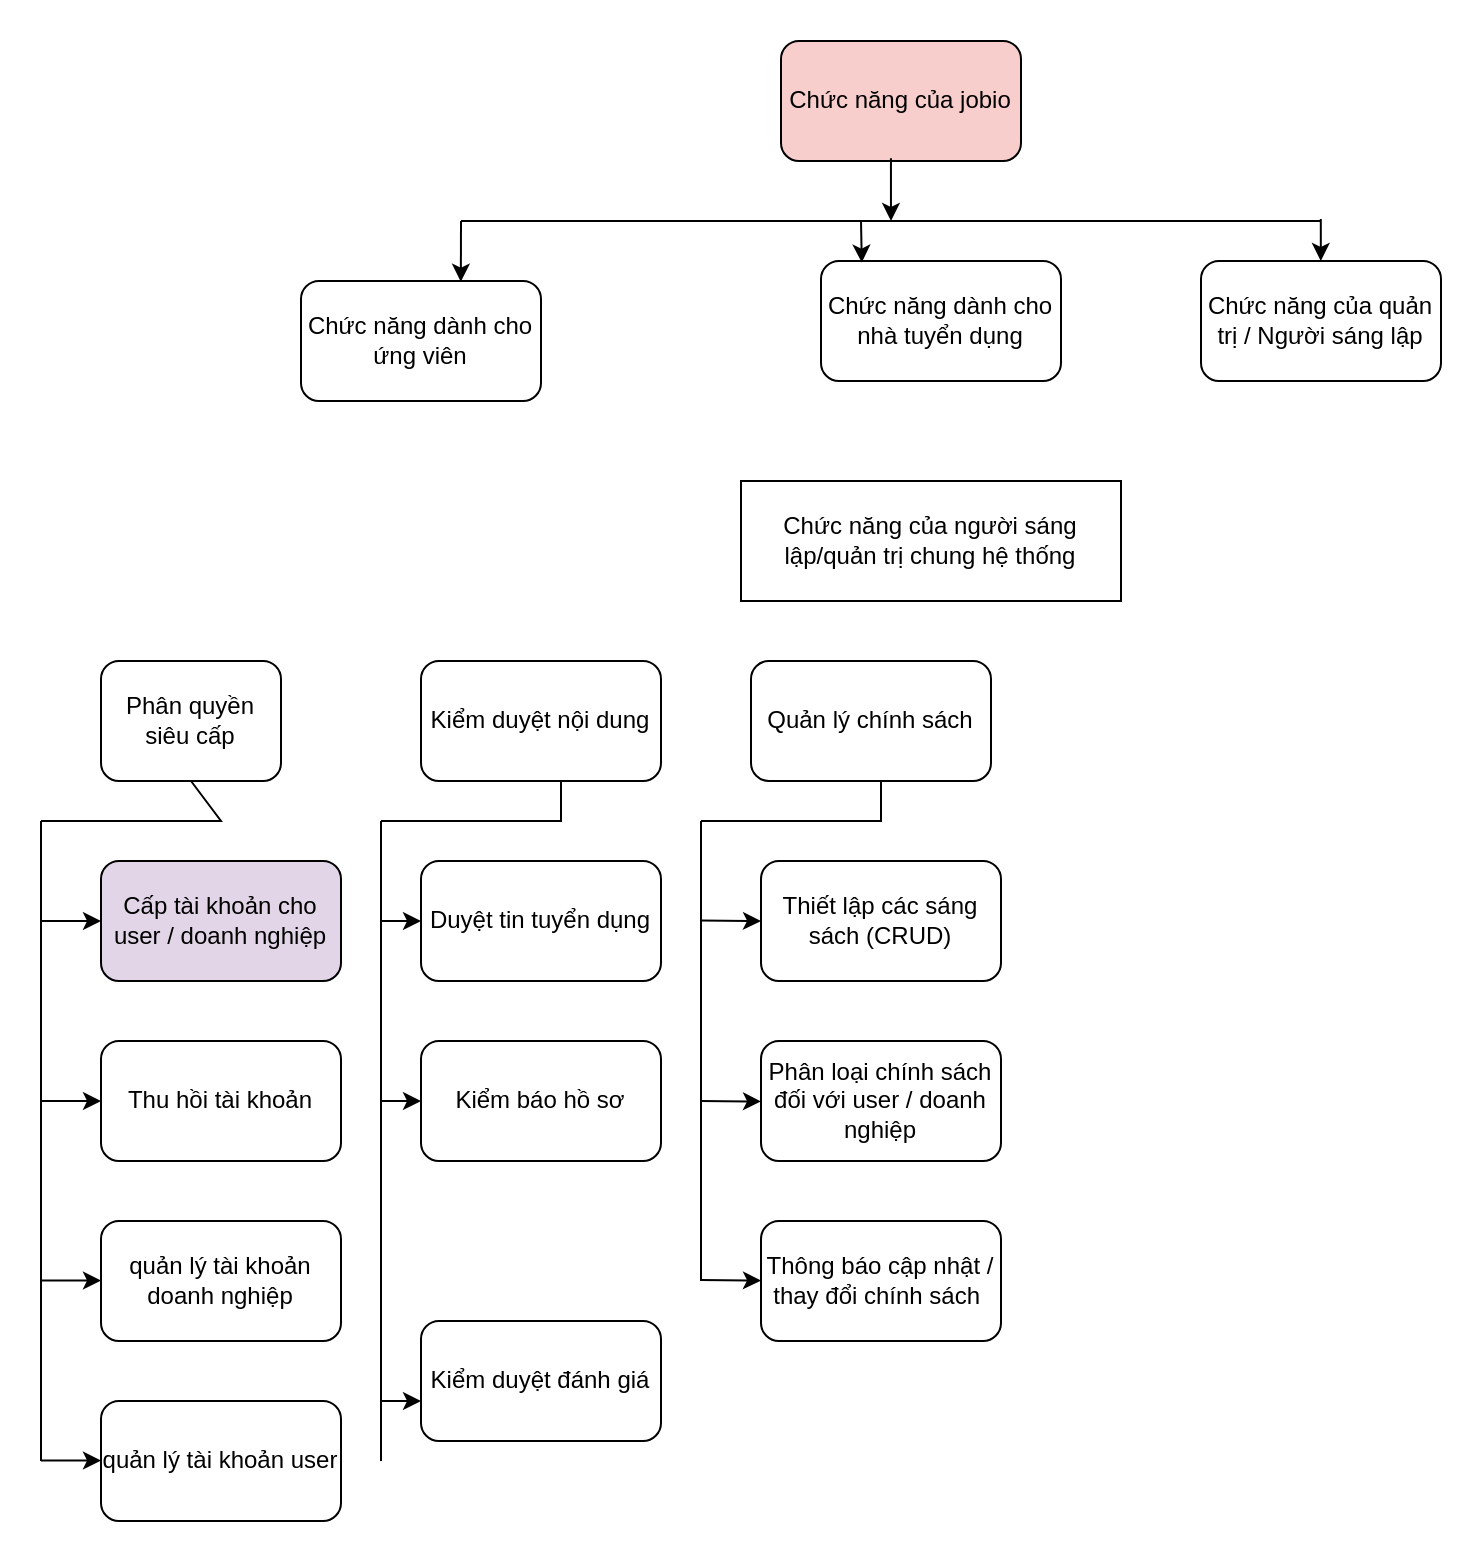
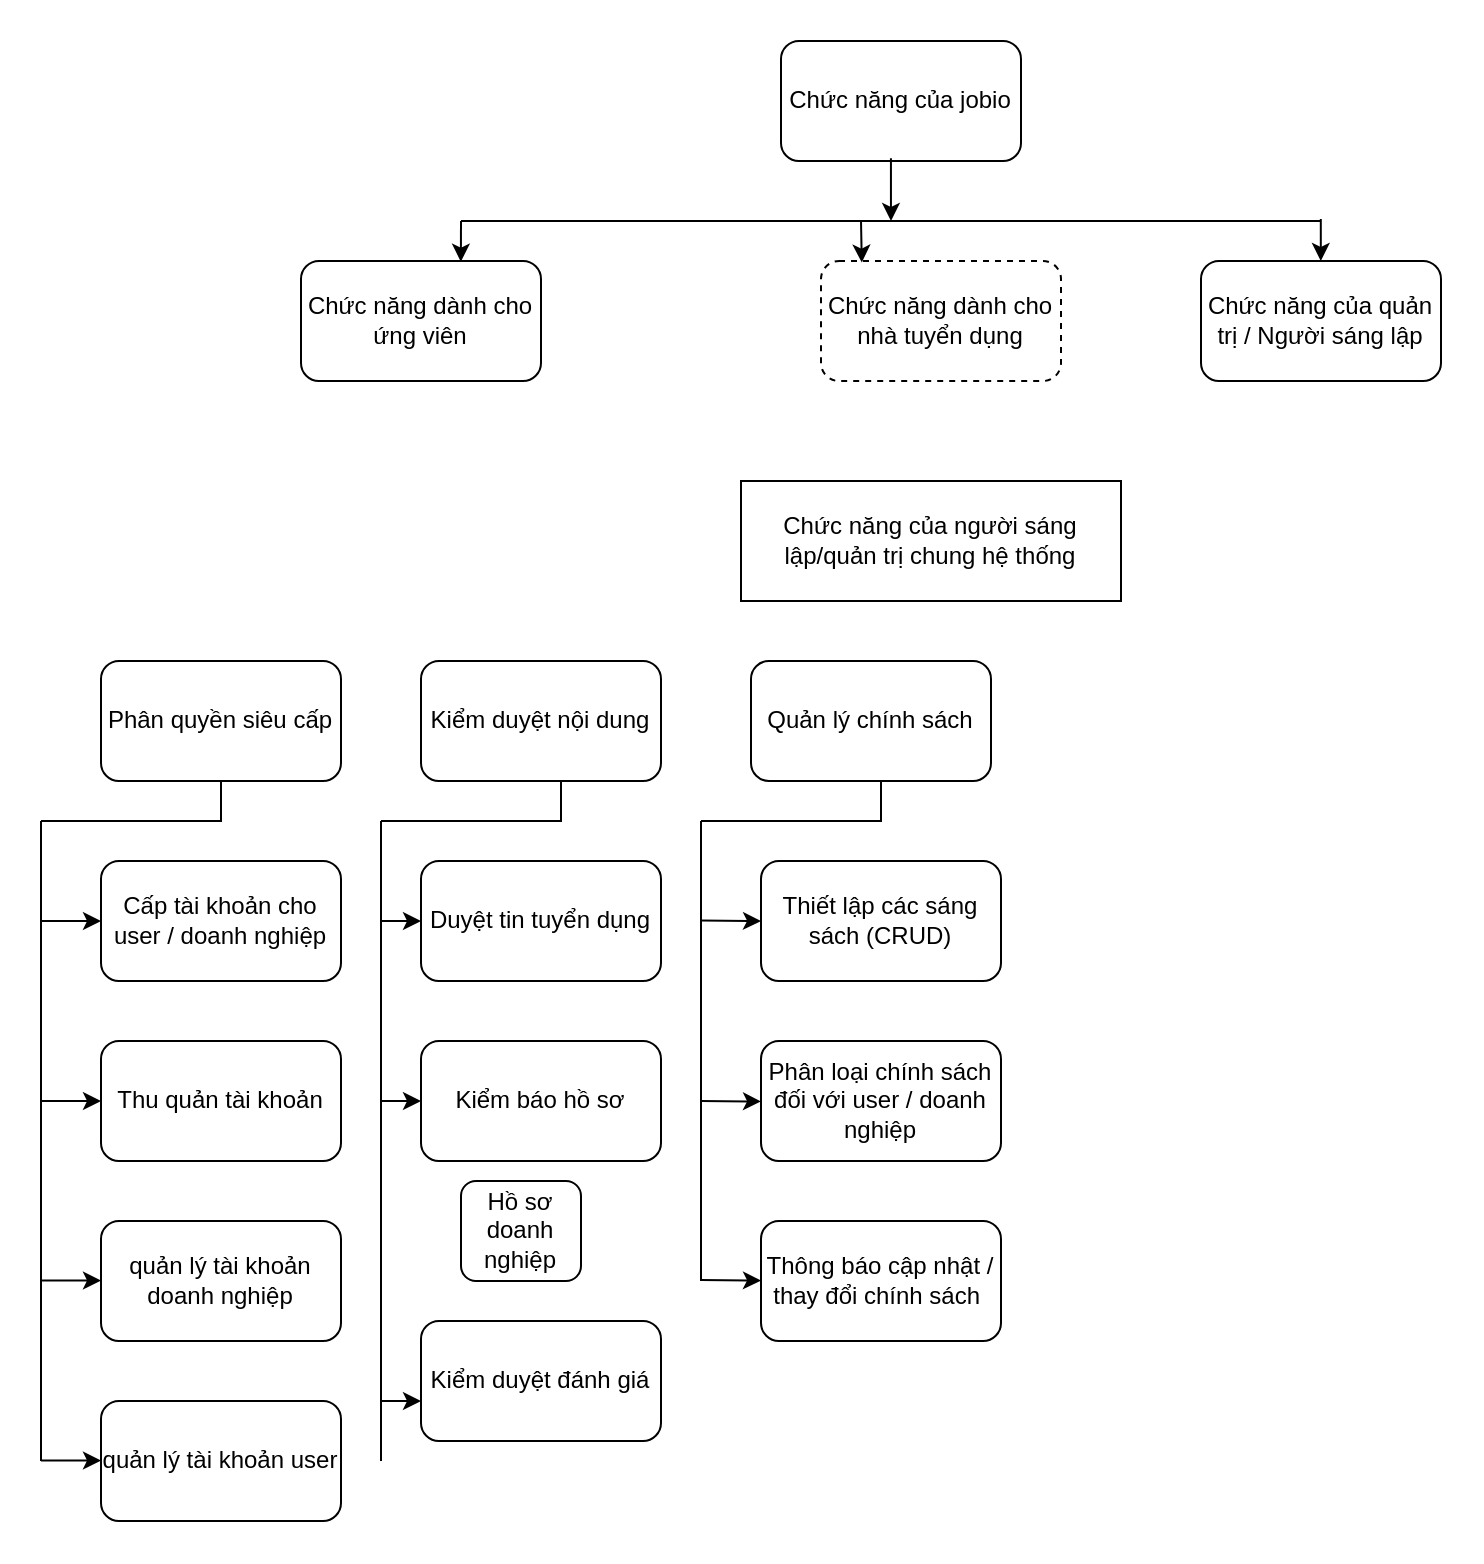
  <mxCell id="0" />
  <mxCell id="1" parent="0" />
- <mxCell id="2" value="Chức năng của jobio" style="rounded=1;whiteSpace=wrap;html=1;fillColor=#f8cecc;" parent="1" vertex="1"><mxGeometry x="390" y="20" width="120" height="60" as="geometry" /></mxCell>
- <mxCell id="3" value="Chức năng dành cho ứng viên" style="rounded=1;whiteSpace=wrap;html=1;" parent="1" vertex="1"><mxGeometry x="150" y="140" width="120" height="60" as="geometry" /></mxCell>
- <mxCell id="4" value="Chức năng dành cho nhà tuyển dụng" style="rounded=1;whiteSpace=wrap;html=1;" parent="1" vertex="1"><mxGeometry x="410" y="130" width="120" height="60" as="geometry" /></mxCell>
+ <mxCell id="2" value="Chức năng của jobio" style="rounded=1;whiteSpace=wrap;html=1;" parent="1" vertex="1"><mxGeometry x="390" y="20" width="120" height="60" as="geometry" /></mxCell>
+ <mxCell id="3" value="Chức năng dành cho ứng viên" style="rounded=1;whiteSpace=wrap;html=1;" parent="1" vertex="1"><mxGeometry x="150" y="130" width="120" height="60" as="geometry" /></mxCell>
+ <mxCell id="4" value="Chức năng dành cho nhà tuyển dụng" style="rounded=1;whiteSpace=wrap;html=1;dashed=1;" parent="1" vertex="1"><mxGeometry x="410" y="130" width="120" height="60" as="geometry" /></mxCell>
  <mxCell id="5" value="" style="endArrow=none;html=1;rounded=0;" parent="1" edge="1"><mxGeometry width="50" height="50" relative="1" as="geometry"><mxPoint x="230" y="110" as="sourcePoint" /><mxPoint x="660" y="110" as="targetPoint" /></mxGeometry></mxCell>
  <mxCell id="6" value="" style="endArrow=classic;html=1;rounded=0;entryX=0.17;entryY=0.013;entryDx=0;entryDy=0;entryPerimeter=0;" parent="1" target="4" edge="1"><mxGeometry width="50" height="50" relative="1" as="geometry"><mxPoint x="430" y="110" as="sourcePoint" /><mxPoint x="480" y="60" as="targetPoint" /></mxGeometry></mxCell>
  <mxCell id="7" value="" style="endArrow=classic;html=1;rounded=0;exitX=0.458;exitY=0.977;exitDx=0;exitDy=0;exitPerimeter=0;" parent="1" source="2" edge="1"><mxGeometry width="50" height="50" relative="1" as="geometry"><mxPoint x="340" y="180" as="sourcePoint" /><mxPoint x="445" y="110" as="targetPoint" /></mxGeometry></mxCell>
  <mxCell id="8" value="" style="endArrow=classic;html=1;rounded=0;entryX=0.666;entryY=0.006;entryDx=0;entryDy=0;entryPerimeter=0;" parent="1" target="3" edge="1"><mxGeometry width="50" height="50" relative="1" as="geometry"><mxPoint x="230" y="110" as="sourcePoint" /><mxPoint x="290" y="170" as="targetPoint" /></mxGeometry></mxCell>
  <mxCell id="9" value="Chức năng của quản trị / Người sáng lập" style="rounded=1;whiteSpace=wrap;html=1;" vertex="1" parent="1"><mxGeometry x="600" y="130" width="120" height="60" as="geometry" /></mxCell>
  <mxCell id="10" value="" style="endArrow=classic;html=1;rounded=0;entryX=0.17;entryY=0.013;entryDx=0;entryDy=0;entryPerimeter=0;" edge="1" parent="1"><mxGeometry width="50" height="50" relative="1" as="geometry"><mxPoint x="659.9" y="109" as="sourcePoint" /><mxPoint x="659.9" y="130" as="targetPoint" /></mxGeometry></mxCell>
  <mxCell id="11" value="Chức năng của người sáng lập/quản trị chung hệ thống" style="rounded=0;whiteSpace=wrap;html=1;" vertex="1" parent="1"><mxGeometry x="370" y="240" width="190" height="60" as="geometry" /></mxCell>
- <mxCell id="12" value="Phân quyền siêu cấp" style="rounded=1;whiteSpace=wrap;html=1;" vertex="1" parent="1"><mxGeometry x="50" y="330" width="90" height="60" as="geometry" /></mxCell>
- <mxCell id="13" value="Cấp tài khoản cho user / doanh nghiệp" style="rounded=1;whiteSpace=wrap;html=1;fillColor=#e1d5e7;" vertex="1" parent="1"><mxGeometry x="50" y="430" width="120" height="60" as="geometry" /></mxCell>
- <mxCell id="14" value="Thu hồi tài khoản" style="rounded=1;whiteSpace=wrap;html=1;" vertex="1" parent="1"><mxGeometry x="50" y="520" width="120" height="60" as="geometry" /></mxCell>
+ <mxCell id="12" value="Phân quyền siêu cấp" style="rounded=1;whiteSpace=wrap;html=1;" vertex="1" parent="1"><mxGeometry x="50" y="330" width="120" height="60" as="geometry" /></mxCell>
+ <mxCell id="13" value="Cấp tài khoản cho user / doanh nghiệp" style="rounded=1;whiteSpace=wrap;html=1;" vertex="1" parent="1"><mxGeometry x="50" y="430" width="120" height="60" as="geometry" /></mxCell>
+ <mxCell id="14" value="Thu quản tài khoản" style="rounded=1;whiteSpace=wrap;html=1;" vertex="1" parent="1"><mxGeometry x="50" y="520" width="120" height="60" as="geometry" /></mxCell>
  <mxCell id="15" value="quản lý tài khoản doanh nghiệp" style="rounded=1;whiteSpace=wrap;html=1;" vertex="1" parent="1"><mxGeometry x="50" y="610" width="120" height="60" as="geometry" /></mxCell>
  <mxCell id="16" value="quản lý tài khoản user" style="rounded=1;whiteSpace=wrap;html=1;" vertex="1" parent="1"><mxGeometry x="50" y="700" width="120" height="60" as="geometry" /></mxCell>
  <mxCell id="17" value="" style="endArrow=none;html=1;rounded=0;" edge="1" parent="1"><mxGeometry width="50" height="50" relative="1" as="geometry"><mxPoint x="20" y="730" as="sourcePoint" /><mxPoint x="20" y="410" as="targetPoint" /></mxGeometry></mxCell>
  <mxCell id="18" value="" style="endArrow=classic;html=1;rounded=0;entryX=0;entryY=0.5;entryDx=0;entryDy=0;" edge="1" parent="1" target="13"><mxGeometry width="50" height="50" relative="1" as="geometry"><mxPoint x="20" y="460" as="sourcePoint" /><mxPoint x="70" y="410" as="targetPoint" /></mxGeometry></mxCell>
  <mxCell id="19" value="" style="endArrow=classic;html=1;rounded=0;entryX=0;entryY=0.5;entryDx=0;entryDy=0;" edge="1" parent="1"><mxGeometry width="50" height="50" relative="1" as="geometry"><mxPoint x="20" y="550" as="sourcePoint" /><mxPoint x="50" y="550" as="targetPoint" /></mxGeometry></mxCell>
  <mxCell id="20" value="" style="endArrow=classic;html=1;rounded=0;entryX=0;entryY=0.5;entryDx=0;entryDy=0;" edge="1" parent="1"><mxGeometry width="50" height="50" relative="1" as="geometry"><mxPoint x="20" y="639.76" as="sourcePoint" /><mxPoint x="50" y="639.76" as="targetPoint" /></mxGeometry></mxCell>
  <mxCell id="21" value="" style="endArrow=classic;html=1;rounded=0;entryX=0;entryY=0.5;entryDx=0;entryDy=0;" edge="1" parent="1"><mxGeometry width="50" height="50" relative="1" as="geometry"><mxPoint x="20" y="729.76" as="sourcePoint" /><mxPoint x="50" y="729.76" as="targetPoint" /></mxGeometry></mxCell>
  <mxCell id="22" value="" style="endArrow=none;html=1;rounded=0;entryX=0.5;entryY=1;entryDx=0;entryDy=0;" edge="1" parent="1" target="12"><mxGeometry width="50" height="50" relative="1" as="geometry"><mxPoint x="20" y="410" as="sourcePoint" /><mxPoint x="70" y="360" as="targetPoint" /><Array as="points"><mxPoint x="110" y="410" /></Array></mxGeometry></mxCell>
  <mxCell id="23" value="Kiểm duyệt nội dung" style="rounded=1;whiteSpace=wrap;html=1;" vertex="1" parent="1"><mxGeometry x="210" y="330" width="120" height="60" as="geometry" /></mxCell>
  <mxCell id="24" value="Duyệt tin tuyển dụng" style="rounded=1;whiteSpace=wrap;html=1;" vertex="1" parent="1"><mxGeometry x="210" y="430" width="120" height="60" as="geometry" /></mxCell>
  <mxCell id="25" value="Kiểm báo hồ sơ" style="rounded=1;whiteSpace=wrap;html=1;" vertex="1" parent="1"><mxGeometry x="210" y="520" width="120" height="60" as="geometry" /></mxCell>
+ <mxCell id="26" value="Hồ sơ doanh nghiệp" style="rounded=1;whiteSpace=wrap;html=1;" vertex="1" parent="1"><mxGeometry x="230" y="590" width="60" height="50" as="geometry" /></mxCell>
  <mxCell id="27" value="Kiểm duyệt đánh giá" style="rounded=1;whiteSpace=wrap;html=1;" vertex="1" parent="1"><mxGeometry x="210" y="660" width="120" height="60" as="geometry" /></mxCell>
  <mxCell id="28" value="" style="endArrow=none;html=1;rounded=0;" edge="1" parent="1"><mxGeometry width="50" height="50" relative="1" as="geometry"><mxPoint x="190" y="730" as="sourcePoint" /><mxPoint x="190" y="410" as="targetPoint" /></mxGeometry></mxCell>
  <mxCell id="29" value="" style="endArrow=none;html=1;rounded=0;entryX=0.5;entryY=1;entryDx=0;entryDy=0;" edge="1" parent="1"><mxGeometry width="50" height="50" relative="1" as="geometry"><mxPoint x="190" y="410" as="sourcePoint" /><mxPoint x="280" y="390" as="targetPoint" /><Array as="points"><mxPoint x="280" y="410" /></Array></mxGeometry></mxCell>
  <mxCell id="30" value="" style="endArrow=classic;html=1;rounded=0;entryX=0;entryY=0.5;entryDx=0;entryDy=0;" edge="1" parent="1" target="24"><mxGeometry width="50" height="50" relative="1" as="geometry"><mxPoint x="190" y="460" as="sourcePoint" /><mxPoint x="240" y="410" as="targetPoint" /></mxGeometry></mxCell>
  <mxCell id="31" value="" style="endArrow=classic;html=1;rounded=0;entryX=0;entryY=0.5;entryDx=0;entryDy=0;" edge="1" parent="1"><mxGeometry width="50" height="50" relative="1" as="geometry"><mxPoint x="190" y="550" as="sourcePoint" /><mxPoint x="210" y="550" as="targetPoint" /></mxGeometry></mxCell>
  <mxCell id="32" value="" style="endArrow=classic;html=1;rounded=0;entryX=0;entryY=0.5;entryDx=0;entryDy=0;" edge="1" parent="1"><mxGeometry width="50" height="50" relative="1" as="geometry"><mxPoint x="190" y="700" as="sourcePoint" /><mxPoint x="210" y="700" as="targetPoint" /></mxGeometry></mxCell>
  <mxCell id="33" value="Quản lý chính sách" style="rounded=1;whiteSpace=wrap;html=1;" vertex="1" parent="1"><mxGeometry x="375" y="330" width="120" height="60" as="geometry" /></mxCell>
  <mxCell id="34" value="Thiết lập các sáng sách (CRUD)" style="rounded=1;whiteSpace=wrap;html=1;" vertex="1" parent="1"><mxGeometry x="380" y="430" width="120" height="60" as="geometry" /></mxCell>
  <mxCell id="35" value="Phân loại chính sách đối với user / doanh nghiệp" style="rounded=1;whiteSpace=wrap;html=1;" vertex="1" parent="1"><mxGeometry x="380" y="520" width="120" height="60" as="geometry" /></mxCell>
  <mxCell id="36" value="Thông báo cập nhật / thay đổi chính sách&amp;nbsp;" style="rounded=1;whiteSpace=wrap;html=1;" vertex="1" parent="1"><mxGeometry x="380" y="610" width="120" height="60" as="geometry" /></mxCell>
  <mxCell id="37" value="" style="endArrow=none;html=1;rounded=0;" edge="1" parent="1"><mxGeometry width="50" height="50" relative="1" as="geometry"><mxPoint x="350" y="640" as="sourcePoint" /><mxPoint x="350" y="410" as="targetPoint" /></mxGeometry></mxCell>
  <mxCell id="38" value="" style="endArrow=classic;html=1;rounded=0;entryX=0;entryY=0.5;entryDx=0;entryDy=0;" edge="1" parent="1" target="34"><mxGeometry width="50" height="50" relative="1" as="geometry"><mxPoint x="350" y="459.76" as="sourcePoint" /><mxPoint x="370" y="459.76" as="targetPoint" /></mxGeometry></mxCell>
  <mxCell id="39" value="" style="endArrow=classic;html=1;rounded=0;entryX=0;entryY=0.5;entryDx=0;entryDy=0;" edge="1" parent="1"><mxGeometry width="50" height="50" relative="1" as="geometry"><mxPoint x="350" y="639.52" as="sourcePoint" /><mxPoint x="380" y="639.76" as="targetPoint" /></mxGeometry></mxCell>
  <mxCell id="40" value="" style="endArrow=classic;html=1;rounded=0;entryX=0;entryY=0.5;entryDx=0;entryDy=0;" edge="1" parent="1"><mxGeometry width="50" height="50" relative="1" as="geometry"><mxPoint x="350" y="550" as="sourcePoint" /><mxPoint x="380" y="550.24" as="targetPoint" /></mxGeometry></mxCell>
  <mxCell id="41" value="" style="endArrow=none;html=1;rounded=0;entryX=0.5;entryY=1;entryDx=0;entryDy=0;" edge="1" parent="1"><mxGeometry width="50" height="50" relative="1" as="geometry"><mxPoint x="350" y="410" as="sourcePoint" /><mxPoint x="440" y="390" as="targetPoint" /><Array as="points"><mxPoint x="440" y="410" /></Array></mxGeometry></mxCell>
